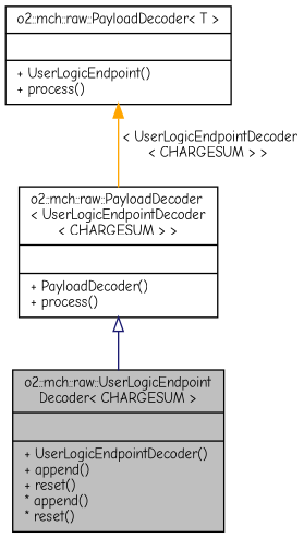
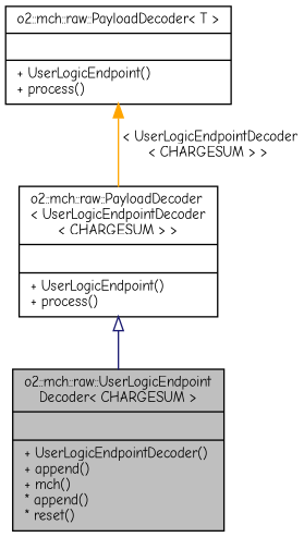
  digraph {
    fontname="Comic Neue"
    node [color=black fontname="Comic Neue" fontsize=10 shape=record]
    edge [dir=back fontname="Comic Neue" fontsize=10 labelfontname=Helvetica labelfontsize=10 style=solid]
-   n1 [fillcolor=grey75 fontcolor=black height=0.2 label="{o2::mch::raw::UserLogicEndpoint\lDecoder\< CHARGESUM \>\n||+ UserLogicEndpointDecoder()\l+ append()\l+ reset()\l* append()\l* reset()\l}" style=filled width=0.4]
-   n2 [height=0.2 label="{o2::mch::raw::PayloadDecoder\l\< UserLogicEndpointDecoder\l\< CHARGESUM \> \>\n||+ PayloadDecoder()\l+ process()\l}" width=0.4]
+   n1 [fillcolor=grey75 fontcolor=black height=0.2 label="{o2::mch::raw::UserLogicEndpoint\lDecoder\< CHARGESUM \>\n||+ UserLogicEndpointDecoder()\l+ append()\l+ mch()\l* append()\l* reset()\l}" style=filled width=0.4]
+   n2 [height=0.2 label="{o2::mch::raw::PayloadDecoder\l\< UserLogicEndpointDecoder\l\< CHARGESUM \> \>\n||+ UserLogicEndpoint()\l+ process()\l}" width=0.4]
    n3 [height=0.2 label="{o2::mch::raw::PayloadDecoder\< T \>\n||+ UserLogicEndpoint()\l+ process()\l}" width=0.4]
    n2 -> n1 [arrowtail=onormal color=midnightblue]
    n3 -> n2 [color=orange label=" \< UserLogicEndpointDecoder\l\< CHARGESUM \> \>"]
  }
